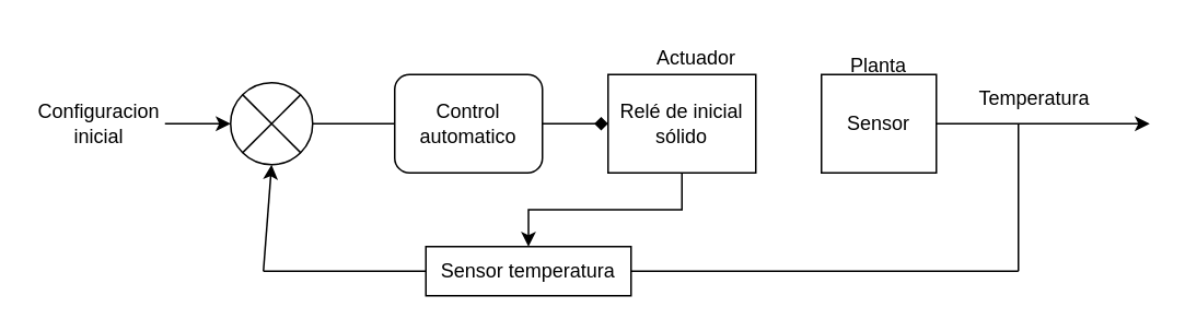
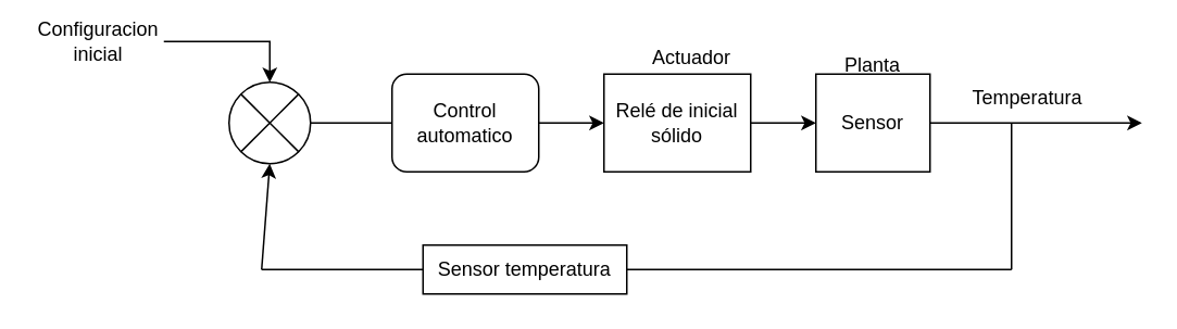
  <mxCell id="0" />
  <mxCell id="1" parent="0" />
  <mxCell id="2" value="" style="shape=sumEllipse;perimeter=ellipsePerimeter;whiteSpace=wrap;html=1;backgroundOutline=1;" vertex="1" parent="1"><mxGeometry x="140" y="50" width="50" height="50" as="geometry" /></mxCell>
- <mxCell id="3" value="" style="endArrow=diamond;html=1;rounded=0;exitX=1;exitY=0.5;exitDx=0;exitDy=0;startArrow=none;entryX=0;entryY=0.5;entryDx=0;entryDy=0;" edge="1" parent="1" source="8" target="7"><mxGeometry width="50" height="50" relative="1" as="geometry"><mxPoint x="400" y="135" as="sourcePoint" /><mxPoint x="380" y="75" as="targetPoint" /><Array as="points"><mxPoint x="350" y="75" /></Array></mxGeometry></mxCell>
+ <mxCell id="3" value="" style="endArrow=classic;html=1;rounded=0;exitX=1;exitY=0.5;exitDx=0;exitDy=0;startArrow=none;entryX=0;entryY=0.5;entryDx=0;entryDy=0;" edge="1" parent="1" source="8" target="7"><mxGeometry width="50" height="50" relative="1" as="geometry"><mxPoint x="400" y="135" as="sourcePoint" /><mxPoint x="380" y="75" as="targetPoint" /><Array as="points"><mxPoint x="350" y="75" /></Array></mxGeometry></mxCell>
  <mxCell id="4" value="" style="edgeStyle=orthogonalEdgeStyle;rounded=0;orthogonalLoop=1;jettySize=auto;html=1;" edge="1" parent="1" source="5" target="2"><mxGeometry relative="1" as="geometry" /></mxCell>
- <mxCell id="5" value="Configuracion inicial" style="text;html=1;strokeColor=none;fillColor=none;align=center;verticalAlign=middle;whiteSpace=wrap;rounded=0;" vertex="1" parent="1"><mxGeometry x="20" y="55" width="80" height="40" as="geometry" /></mxCell>
- <mxCell id="6" value="" style="edgeStyle=orthogonalEdgeStyle;rounded=0;orthogonalLoop=1;jettySize=auto;html=1;" edge="1" parent="1" source="7" target="16"><mxGeometry relative="1" as="geometry" /></mxCell>
+ <mxCell id="5" value="Configuracion inicial" style="text;html=1;strokeColor=none;fillColor=none;align=center;verticalAlign=middle;whiteSpace=wrap;rounded=0;" vertex="1" parent="1"><mxGeometry x="20" y="5" width="80" height="40" as="geometry" /></mxCell>
+ <mxCell id="6" value="" style="edgeStyle=orthogonalEdgeStyle;rounded=0;orthogonalLoop=1;jettySize=auto;html=1;" edge="1" parent="1" source="7" target="11"><mxGeometry relative="1" as="geometry" /></mxCell>
  <mxCell id="7" value="Relé de inicial sólido" style="rounded=0;whiteSpace=wrap;html=1;" vertex="1" parent="1"><mxGeometry x="370" y="45" width="90" height="60" as="geometry" /></mxCell>
  <mxCell id="8" value="Control automatico" style="whiteSpace=wrap;html=1;rounded=1;" vertex="1" parent="1"><mxGeometry x="240" y="45" width="90" height="60" as="geometry" /></mxCell>
  <mxCell id="9" value="" style="endArrow=none;html=1;rounded=0;exitX=1;exitY=0.5;exitDx=0;exitDy=0;" edge="1" parent="1" source="2" target="8"><mxGeometry width="50" height="50" relative="1" as="geometry"><mxPoint x="210" y="75" as="sourcePoint" /><mxPoint x="380" y="75" as="targetPoint" /><Array as="points" /></mxGeometry></mxCell>
  <mxCell id="10" value="Actuador" style="text;html=1;strokeColor=none;fillColor=none;align=center;verticalAlign=middle;whiteSpace=wrap;rounded=0;" vertex="1" parent="1"><mxGeometry x="394" y="20" width="60" height="30" as="geometry" /></mxCell>
  <mxCell id="11" value="Sensor" style="rounded=0;whiteSpace=wrap;html=1;" vertex="1" parent="1"><mxGeometry x="500" y="45" width="70" height="60" as="geometry" /></mxCell>
  <mxCell id="12" value="Planta" style="text;html=1;strokeColor=none;fillColor=none;align=center;verticalAlign=middle;whiteSpace=wrap;rounded=0;" vertex="1" parent="1"><mxGeometry x="505" y="25" width="60" height="30" as="geometry" /></mxCell>
  <mxCell id="13" value="" style="endArrow=classic;html=1;rounded=0;exitX=1;exitY=0.5;exitDx=0;exitDy=0;" edge="1" parent="1" source="11"><mxGeometry width="50" height="50" relative="1" as="geometry"><mxPoint x="400" y="115" as="sourcePoint" /><mxPoint x="700" y="75" as="targetPoint" /></mxGeometry></mxCell>
  <mxCell id="14" value="Temperatura" style="text;html=1;strokeColor=none;fillColor=none;align=center;verticalAlign=middle;whiteSpace=wrap;rounded=0;" vertex="1" parent="1"><mxGeometry x="600" y="45" width="60" height="30" as="geometry" /></mxCell>
  <mxCell id="15" value="" style="endArrow=none;html=1;rounded=0;" edge="1" parent="1"><mxGeometry width="50" height="50" relative="1" as="geometry"><mxPoint x="620" y="165" as="sourcePoint" /><mxPoint x="620" y="75" as="targetPoint" /></mxGeometry></mxCell>
  <mxCell id="16" value="Sensor temperatura" style="rounded=0;whiteSpace=wrap;html=1;" vertex="1" parent="1"><mxGeometry x="259" y="150" width="125" height="30" as="geometry" /></mxCell>
  <mxCell id="17" value="" style="endArrow=none;html=1;rounded=0;entryX=1;entryY=0.5;entryDx=0;entryDy=0;" edge="1" parent="1" target="16"><mxGeometry width="50" height="50" relative="1" as="geometry"><mxPoint x="620" y="165" as="sourcePoint" /><mxPoint x="450" y="80" as="targetPoint" /></mxGeometry></mxCell>
  <mxCell id="18" value="" style="endArrow=none;html=1;rounded=0;exitX=0;exitY=0.5;exitDx=0;exitDy=0;" edge="1" parent="1" source="16"><mxGeometry width="50" height="50" relative="1" as="geometry"><mxPoint x="280" y="100" as="sourcePoint" /><mxPoint x="160" y="165" as="targetPoint" /></mxGeometry></mxCell>
  <mxCell id="19" value="" style="endArrow=classic;html=1;rounded=0;entryX=0.5;entryY=1;entryDx=0;entryDy=0;" edge="1" parent="1" target="2"><mxGeometry width="50" height="50" relative="1" as="geometry"><mxPoint x="160" y="165" as="sourcePoint" /><mxPoint x="210" y="95" as="targetPoint" /></mxGeometry></mxCell>
